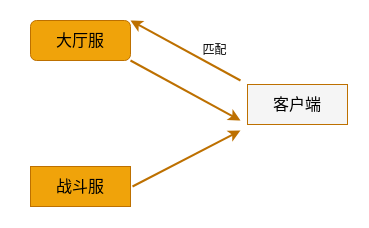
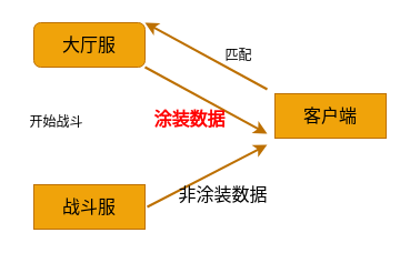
  <mxCell id="0" />
  <mxCell id="1" parent="0" />
  <mxCell id="2" value="&lt;font style=&quot;font-size: 16px&quot; color=&quot;#000000&quot;&gt;大厅&lt;font style=&quot;font-size: 16px&quot;&gt;服&lt;/font&gt;&lt;/font&gt;" style="whiteSpace=wrap;html=1;fillColor=#f0a30a;strokeColor=#BD7000;fontColor=#ffffff;rounded=1;" parent="1" vertex="1"><mxGeometry x="30" y="20" width="100" height="40" as="geometry" /></mxCell>
  <mxCell id="3" style="edgeStyle=none;rounded=0;orthogonalLoop=1;jettySize=auto;html=1;exitX=1;exitY=1;exitDx=0;exitDy=0;strokeWidth=2;fillColor=#f0a30a;strokeColor=#BD7000;" parent="1" source="2" edge="1"><mxGeometry relative="1" as="geometry"><mxPoint x="240" y="120" as="targetPoint" /></mxGeometry></mxCell>
  <mxCell id="4" style="edgeStyle=none;rounded=0;orthogonalLoop=1;jettySize=auto;html=1;exitX=1;exitY=0.5;exitDx=0;exitDy=0;strokeWidth=2;fillColor=#f0a30a;strokeColor=#BD7000;" parent="1" edge="1"><mxGeometry relative="1" as="geometry"><mxPoint x="132" y="186" as="sourcePoint" /><mxPoint x="240" y="130" as="targetPoint" /></mxGeometry></mxCell>
  <mxCell id="5" value="&lt;span style=&quot;font-size: 16px&quot;&gt;战斗服&lt;/span&gt;" style="rounded=0;whiteSpace=wrap;html=1;fillColor=#f0a30a;strokeColor=#BD7000;fontColor=#000000;" parent="1" vertex="1"><mxGeometry x="30" y="166" width="100" height="40" as="geometry" /></mxCell>
  <mxCell id="6" style="edgeStyle=none;rounded=0;orthogonalLoop=1;jettySize=auto;html=1;entryX=1;entryY=0;entryDx=0;entryDy=0;strokeWidth=2;fillColor=#f0a30a;strokeColor=#BD7000;" parent="1" target="2" edge="1"><mxGeometry relative="1" as="geometry"><mxPoint x="240" y="80" as="sourcePoint" /></mxGeometry></mxCell>
- <mxCell id="7" value="&lt;span style=&quot;font-size: 16px&quot;&gt;客户端&lt;/span&gt;" style="rounded=0;whiteSpace=wrap;html=1;fillColor=#f5f5f5;strokeColor=#BD7000;fontColor=#000000;" parent="1" vertex="1"><mxGeometry x="247" y="84" width="100" height="40" as="geometry" /></mxCell>
+ <mxCell id="7" value="&lt;span style=&quot;font-size: 16px&quot;&gt;客户端&lt;/span&gt;" style="rounded=0;whiteSpace=wrap;html=1;fillColor=#f0a30a;strokeColor=#BD7000;fontColor=#000000;" parent="1" vertex="1"><mxGeometry x="247" y="84" width="100" height="40" as="geometry" /></mxCell>
  <mxCell id="8" value="匹配" style="text;html=1;align=center;verticalAlign=middle;resizable=0;points=[];autosize=1;" parent="1" vertex="1"><mxGeometry x="194" y="40" width="40" height="20" as="geometry" /></mxCell>
+ <mxCell id="9" value="开始战斗" style="text;html=1;align=center;verticalAlign=middle;resizable=0;points=[];autosize=1;" parent="1" vertex="1"><mxGeometry x="20" y="100" width="60" height="20" as="geometry" /></mxCell>
+ <mxCell id="10" value="&lt;font style=&quot;font-size: 16px&quot; color=&quot;#ff0000&quot;&gt;&lt;b&gt;涂装数据&lt;/b&gt;&lt;/font&gt;" style="text;html=1;align=center;verticalAlign=middle;resizable=0;points=[];autosize=1;" parent="1" vertex="1"><mxGeometry x="130" y="97" width="80" height="20" as="geometry" /></mxCell>
+ <mxCell id="11" value="&lt;font style=&quot;font-size: 16px&quot;&gt;非涂装数据&lt;/font&gt;" style="text;html=1;align=center;verticalAlign=middle;resizable=0;points=[];autosize=1;" parent="1" vertex="1"><mxGeometry x="150" y="165" width="100" height="20" as="geometry" /></mxCell>
